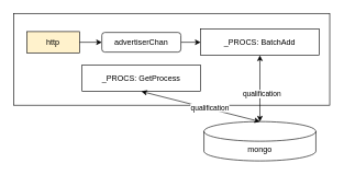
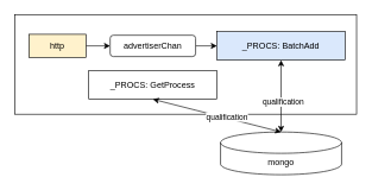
  <mxCell id="0" />
  <mxCell id="1" parent="0" />
  <mxCell id="2" value="" style="rounded=0;whiteSpace=wrap;html=1;" parent="1" vertex="1"><mxGeometry x="20" y="20" width="480" height="140" as="geometry" /></mxCell>
  <mxCell id="3" value="_PROCS: GetProcess" style="rounded=0;whiteSpace=wrap;html=1;" vertex="1" parent="1"><mxGeometry x="124" y="99" width="180" height="40" as="geometry" /></mxCell>
  <mxCell id="4" style="edgeStyle=orthogonalEdgeStyle;rounded=0;orthogonalLoop=1;jettySize=auto;html=1;exitX=1;exitY=0.5;exitDx=0;exitDy=0;entryX=0;entryY=0.5;entryDx=0;entryDy=0;" edge="1" parent="1" source="5" target="6"><mxGeometry relative="1" as="geometry" /></mxCell>
  <mxCell id="5" value="advertiserChan" style="rounded=1;whiteSpace=wrap;html=1;" vertex="1" parent="1"><mxGeometry x="154" y="49" width="120" height="30" as="geometry" /></mxCell>
- <mxCell id="6" value="_PROCS: BatchAdd" style="rounded=0;whiteSpace=wrap;html=1;" vertex="1" parent="1"><mxGeometry x="304" y="44" width="180" height="40" as="geometry" /></mxCell>
+ <mxCell id="6" value="_PROCS: BatchAdd" style="rounded=0;whiteSpace=wrap;html=1;fillColor=#dae8fc;" vertex="1" parent="1"><mxGeometry x="304" y="44" width="180" height="40" as="geometry" /></mxCell>
  <mxCell id="7" style="edgeStyle=orthogonalEdgeStyle;rounded=0;orthogonalLoop=1;jettySize=auto;html=1;exitX=1;exitY=0.5;exitDx=0;exitDy=0;entryX=0;entryY=0.5;entryDx=0;entryDy=0;" edge="1" parent="1" source="8" target="5"><mxGeometry relative="1" as="geometry" /></mxCell>
  <mxCell id="8" value="http" style="rounded=0;whiteSpace=wrap;html=1;fillColor=#fff2cc;" vertex="1" parent="1"><mxGeometry x="40" y="47.75" width="80" height="32.5" as="geometry" /></mxCell>
  <mxCell id="9" value="mongo" style="shape=cylinder3;whiteSpace=wrap;html=1;boundedLbl=1;backgroundOutline=1;size=15;" vertex="1" parent="1"><mxGeometry x="309" y="185" width="170" height="60" as="geometry" /></mxCell>
  <mxCell id="10" value="" style="endArrow=classic;startArrow=classic;html=1;entryX=0.5;entryY=1;entryDx=0;entryDy=0;exitX=0.5;exitY=0;exitDx=0;exitDy=0;exitPerimeter=0;" edge="1" parent="1" source="9" target="3"><mxGeometry width="50" height="50" relative="1" as="geometry"><mxPoint x="370" y="190" as="sourcePoint" /><mxPoint x="420" y="140" as="targetPoint" /></mxGeometry></mxCell>
  <mxCell id="11" value="qualification" style="edgeLabel;html=1;align=center;verticalAlign=middle;resizable=0;points=[];" vertex="1" connectable="0" parent="10"><mxGeometry x="-0.147" y="-2" relative="1" as="geometry"><mxPoint as="offset" /></mxGeometry></mxCell>
  <mxCell id="12" value="" style="endArrow=classic;startArrow=classic;html=1;exitX=0.5;exitY=0;exitDx=0;exitDy=0;exitPerimeter=0;entryX=0.5;entryY=1;entryDx=0;entryDy=0;" edge="1" parent="1" source="9" target="6"><mxGeometry width="50" height="50" relative="1" as="geometry"><mxPoint x="404" y="210" as="sourcePoint" /><mxPoint x="224" y="149" as="targetPoint" /></mxGeometry></mxCell>
  <mxCell id="13" value="qualification" style="edgeLabel;html=1;align=center;verticalAlign=middle;resizable=0;points=[];" vertex="1" connectable="0" parent="12"><mxGeometry x="-0.147" y="-2" relative="1" as="geometry"><mxPoint as="offset" /></mxGeometry></mxCell>
